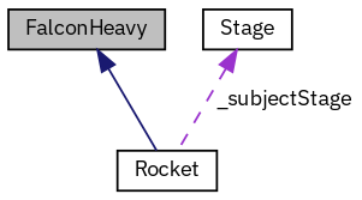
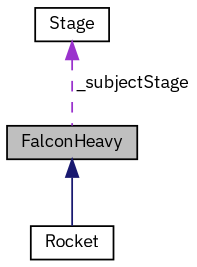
  digraph {
    fontname="IBM Plex Sans"
    node [color=black fillcolor=white fontname="IBM Plex Sans" fontsize=10 shape=record style=filled]
    edge [dir=back fontname="IBM Plex Sans" fontsize=10 labelfontname=Helvetica labelfontsize=10]
    n1 [fillcolor=grey75 fontcolor=black height=0.2 label=FalconHeavy width=0.4]
    n2 [height=0.2 label=Rocket width=0.4]
    n3 [height=0.2 label=Stage width=0.4]
    n1 -> n2 [color=midnightblue style=solid]
-   n3 -> n2 [color=darkorchid3 label=" _subjectStage" style=dashed]
+   n3 -> n1 [color=darkorchid3 label=" _subjectStage" style=dashed]
  }
